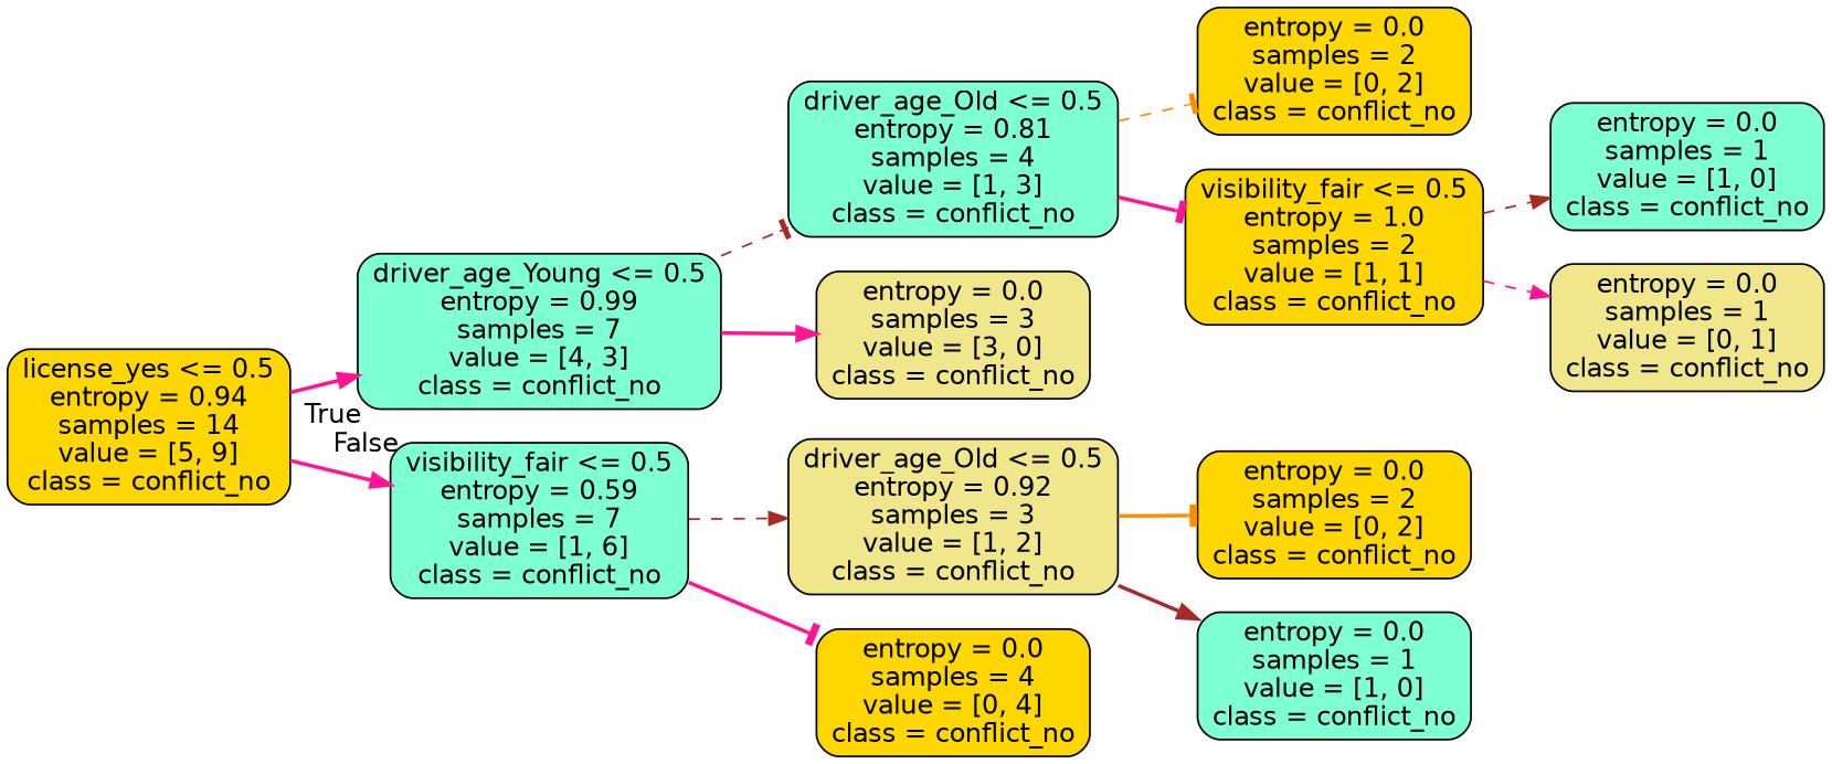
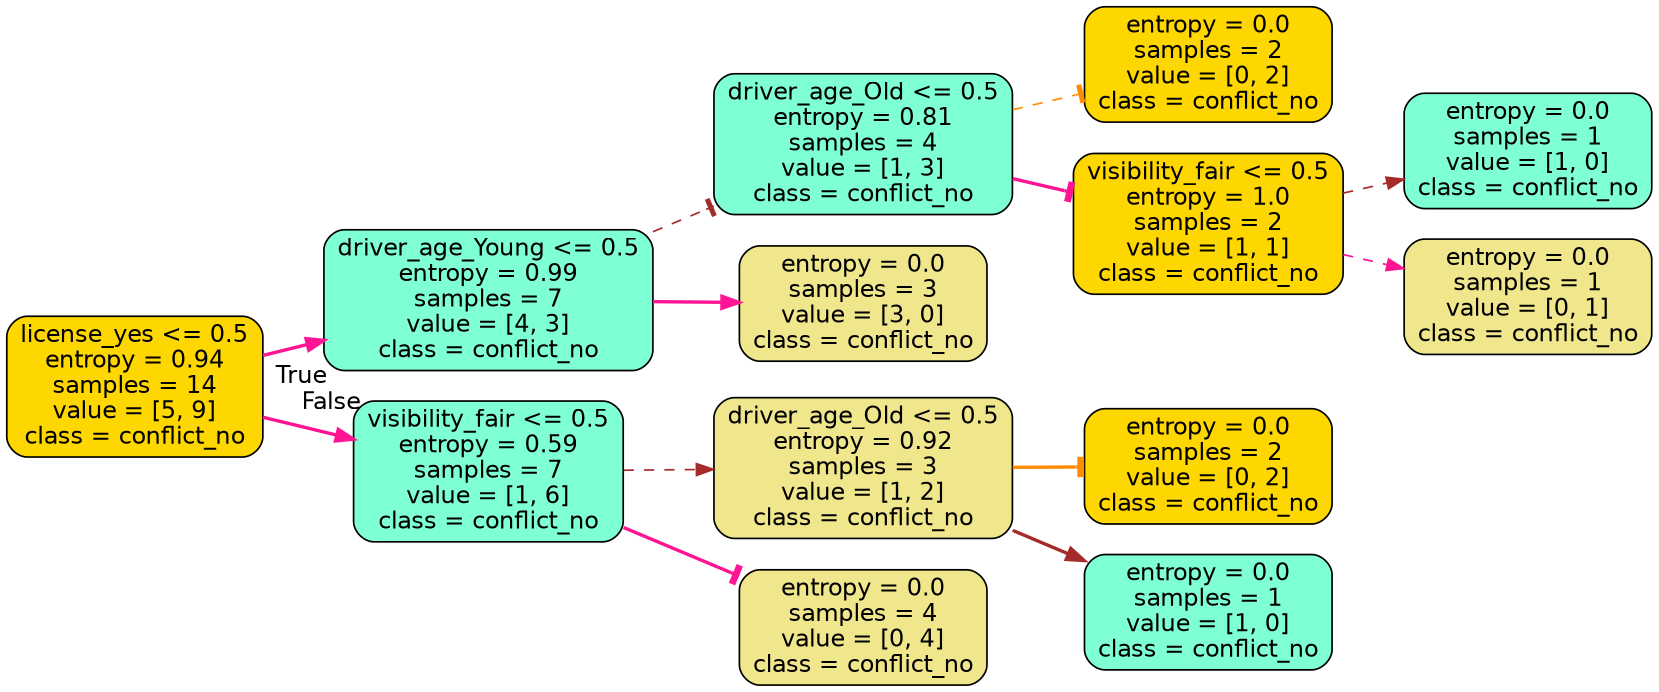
  digraph {
    rankdir=LR
    node [color=black fillcolor=gold fontname=helvetica shape=box style="filled, rounded"]
    edge [fontname=helvetica color=deeppink style=bold arrowhead=normal]
    n1 [label="license_yes <= 0.5\nentropy = 0.94\nsamples = 14\nvalue = [5, 9]\nclass = conflict_no"]
    n2 [fillcolor=aquamarine label="driver_age_Young <= 0.5\nentropy = 0.99\nsamples = 7\nvalue = [4, 3]\nclass = conflict_no"]
    n3 [fillcolor=aquamarine label="visibility_fair <= 0.5\nentropy = 0.59\nsamples = 7\nvalue = [1, 6]\nclass = conflict_no"]
    n4 [fillcolor=aquamarine label="driver_age_Old <= 0.5\nentropy = 0.81\nsamples = 4\nvalue = [1, 3]\nclass = conflict_no"]
    n5 [fillcolor=khaki label="entropy = 0.0\nsamples = 3\nvalue = [3, 0]\nclass = conflict_no"]
    n6 [label="entropy = 0.0\nsamples = 2\nvalue = [0, 2]\nclass = conflict_no"]
    n7 [label="visibility_fair <= 0.5\nentropy = 1.0\nsamples = 2\nvalue = [1, 1]\nclass = conflict_no"]
    n8 [fillcolor=aquamarine label="entropy = 0.0\nsamples = 1\nvalue = [1, 0]\nclass = conflict_no"]
    n9 [fillcolor=khaki label="entropy = 0.0\nsamples = 1\nvalue = [0, 1]\nclass = conflict_no"]
    n10 [fillcolor=khaki label="driver_age_Old <= 0.5\nentropy = 0.92\nsamples = 3\nvalue = [1, 2]\nclass = conflict_no"]
-   n11 [label="entropy = 0.0\nsamples = 4\nvalue = [0, 4]\nclass = conflict_no"]
+   n11 [fillcolor=khaki label="entropy = 0.0\nsamples = 4\nvalue = [0, 4]\nclass = conflict_no"]
    n12 [label="entropy = 0.0\nsamples = 2\nvalue = [0, 2]\nclass = conflict_no"]
    n13 [fillcolor=aquamarine label="entropy = 0.0\nsamples = 1\nvalue = [1, 0]\nclass = conflict_no"]
    n1 -> n2 [headlabel=True labelangle=45 labeldistance=2.5]
    n1 -> n3 [headlabel=False labelangle=-45 labeldistance=2.5]
    n2 -> n4 [color=brown style=dashed arrowhead=tee]
    n2 -> n5
    n3 -> n10 [color=brown style=dashed]
    n3 -> n11 [arrowhead=tee]
    n4 -> n6 [color=darkorange style=dashed arrowhead=tee]
    n4 -> n7 [arrowhead=tee]
    n7 -> n8 [color=brown style=dashed]
    n7 -> n9 [style=dashed]
    n10 -> n12 [color=darkorange arrowhead=tee]
    n10 -> n13 [color=brown]
  }
